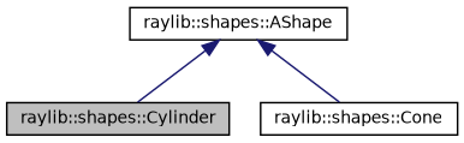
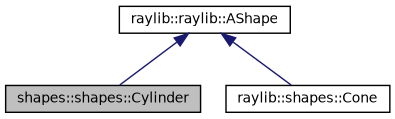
  digraph {
    node [color=black fillcolor=white fontname=Helvetica fontsize=10 shape=record style=filled]
    edge [color=midnightblue dir=back fontname=Helvetica fontsize=10 labelfontname=Helvetica labelfontsize=10 style=solid]
-   n1 [fillcolor=grey75 fontcolor=black height=0.2 label="raylib::shapes::Cylinder" width=0.4]
+   n1 [fillcolor=grey75 fontcolor=black height=0.2 label="shapes::shapes::Cylinder" width=0.4]
    n2 [height=0.2 label="raylib::shapes::Cone" width=0.4]
-   n3 [height=0.2 label="raylib::shapes::AShape" width=0.4]
+   n3 [height=0.2 label="raylib::raylib::AShape" width=0.4]
    n3 -> n1
    n3 -> n2
  }
